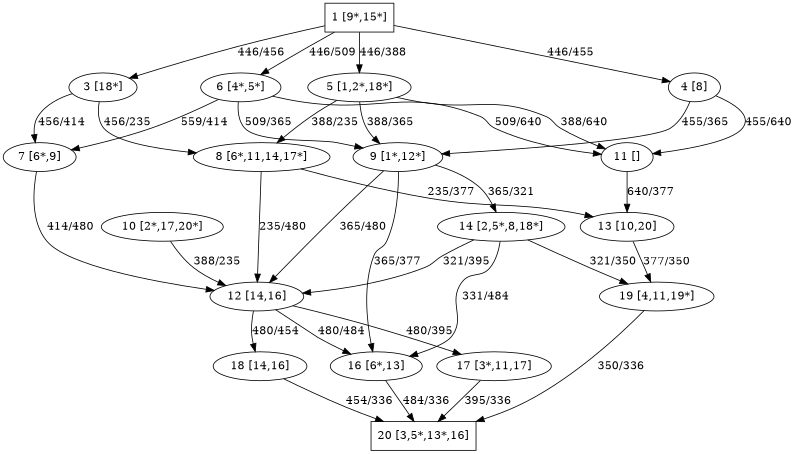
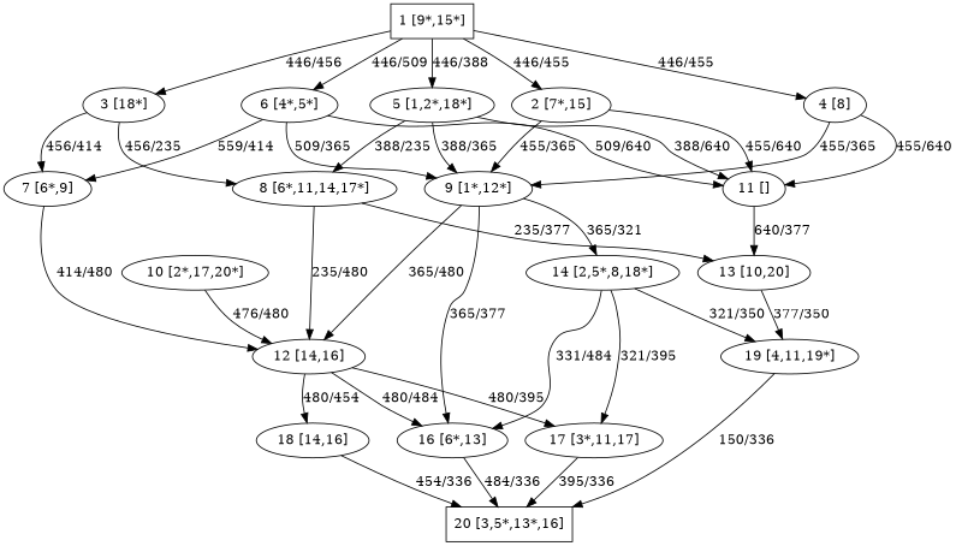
  strict digraph {
    rankdir=UD
    n1 [label="1 [9*,15*]" shape=box]
+   n2 [label="2 [7*,15]"]
    n3 [label="3 [18*]"]
    n4 [label="4 [8]"]
    n5 [label="5 [1,2*,18*]"]
    n6 [label="6 [4*,5*]"]
    n7 [label="9 [1*,12*]"]
    n8 [label="11 []"]
    n9 [label="7 [6*,9]"]
    n10 [label="8 [6*,11,14,17*]"]
    n11 [label="12 [14,16]"]
    n12 [label="14 [2,5*,8,18*]"]
    n13 [label="16 [6*,13]"]
    n14 [label="10 [2*,17,20*]"]
    n15 [label="13 [10,20]"]
    n16 [label="17 [3*,11,17]"]
    n17 [label="18 [14,16]"]
    n18 [label="19 [4,11,19*]"]
    n19 [label="20 [3,5*,13*,16]" shape=box]
+   n1 -> n2 [label="446/455"]
    n1 -> n3 [label="446/456"]
    n1 -> n4 [label="446/455"]
    n1 -> n5 [label="446/388"]
    n1 -> n6 [label="446/509"]
+   n2 -> n7 [label="455/365"]
+   n2 -> n8 [label="455/640"]
    n3 -> n9 [label="456/414"]
    n3 -> n10 [label="456/235"]
    n4 -> n7 [label="455/365"]
    n4 -> n8 [label="455/640"]
    n5 -> n7 [label="388/365"]
    n5 -> n8 [label="388/640"]
    n5 -> n10 [label="388/235"]
    n6 -> n7 [label="509/365"]
    n6 -> n8 [label="509/640"]
    n6 -> n9 [label="559/414"]
    n7 -> n11 [label="365/480"]
    n7 -> n12 [label="365/321"]
    n7 -> n13 [label="365/377"]
    n8 -> n15 [label="640/377"]
    n9 -> n11 [label="414/480"]
    n10 -> n11 [label="235/480"]
    n10 -> n15 [label="235/377"]
    n11 -> n13 [label="480/484"]
    n11 -> n16 [label="480/395"]
    n11 -> n17 [label="480/454"]
    n12 -> n13 [label="331/484"]
-   n12 -> n11 [label="321/395"]
+   n12 -> n16 [label="321/395"]
    n12 -> n18 [label="321/350"]
    n13 -> n19 [label="484/336"]
-   n14 -> n11 [label="388/235"]
+   n14 -> n11 [label="476/480"]
    n15 -> n18 [label="377/350"]
    n16 -> n19 [label="395/336"]
    n17 -> n19 [label="454/336"]
-   n18 -> n19 [label="350/336"]
+   n18 -> n19 [label="150/336"]
  }
